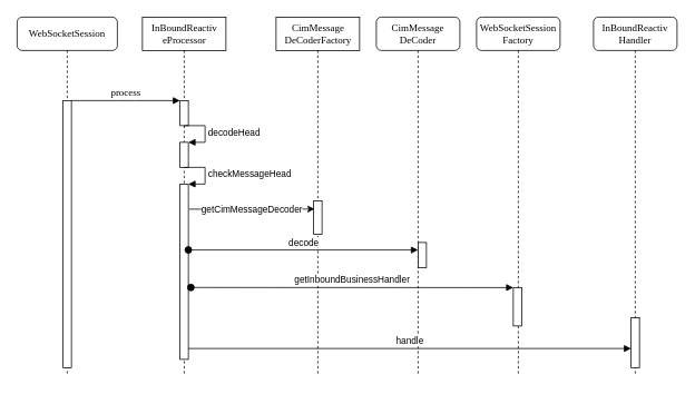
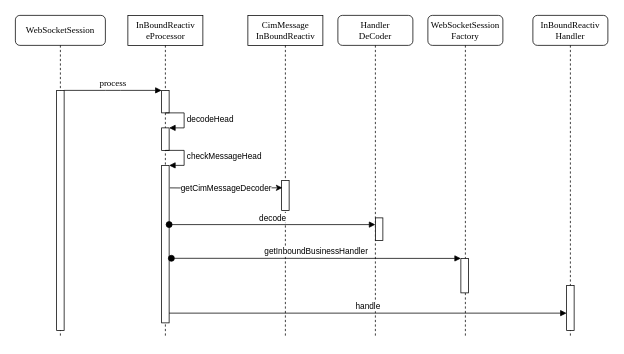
  <mxCell id="0" />
  <mxCell id="1" parent="0" />
  <mxCell id="2" value="InBoundReactiv&lt;br&gt;eProcessor" style="html=1;points=[];perimeter=orthogonalPerimeter;shape=umlLifeline;participant=label;shadow=0;fontFamily=Verdana;fontSize=12;fontColor=#000000;align=center;strokeColor=#000000;strokeWidth=1;fillColor=#ffffff;recursiveResize=0;container=1;collapsible=0;" parent="1" vertex="1"><mxGeometry x="170" y="20" width="100" height="430" as="geometry" /></mxCell>
  <mxCell id="3" value="" style="html=1;points=[];perimeter=orthogonalPerimeter;" vertex="1" parent="2"><mxGeometry x="45" y="200" width="10" height="210" as="geometry" /></mxCell>
  <mxCell id="4" value="" style="html=1;points=[];perimeter=orthogonalPerimeter;rounded=0;shadow=0;comic=0;labelBackgroundColor=none;strokeWidth=1;fontFamily=Verdana;fontSize=12;align=center;" parent="2" vertex="1"><mxGeometry x="45" y="100" width="10" height="30" as="geometry" /></mxCell>
  <mxCell id="5" value="" style="html=1;points=[];perimeter=orthogonalPerimeter;" vertex="1" parent="2"><mxGeometry x="45" y="150" width="10" height="30" as="geometry" /></mxCell>
  <mxCell id="6" value="decodeHead" style="edgeStyle=orthogonalEdgeStyle;html=1;align=left;spacingLeft=2;endArrow=block;rounded=0;entryX=1;entryY=0;" edge="1" target="5" parent="2"><mxGeometry relative="1" as="geometry"><mxPoint x="50" y="130" as="sourcePoint" /><Array as="points"><mxPoint x="75" y="130" /></Array></mxGeometry></mxCell>
  <mxCell id="7" value="checkMessageHead" style="edgeStyle=orthogonalEdgeStyle;html=1;align=left;spacingLeft=2;endArrow=block;rounded=0;entryX=1;entryY=0;" edge="1" target="3" parent="2"><mxGeometry relative="1" as="geometry"><mxPoint x="50" y="180" as="sourcePoint" /><Array as="points"><mxPoint x="75" y="180" /></Array></mxGeometry></mxCell>
- <mxCell id="8" value="CimMessage&lt;br&gt;DeCoder" style="shape=umlLifeline;perimeter=lifelinePerimeter;whiteSpace=wrap;html=1;container=1;collapsible=0;recursiveResize=0;outlineConnect=0;rounded=1;shadow=0;comic=0;labelBackgroundColor=none;strokeWidth=1;fontFamily=Verdana;fontSize=12;align=center;" parent="1" vertex="1"><mxGeometry x="450" y="20" width="100" height="430" as="geometry" /></mxCell>
+ <mxCell id="8" value="Handler&lt;br&gt;DeCoder" style="shape=umlLifeline;perimeter=lifelinePerimeter;whiteSpace=wrap;html=1;container=1;collapsible=0;recursiveResize=0;outlineConnect=0;rounded=1;shadow=0;comic=0;labelBackgroundColor=none;strokeWidth=1;fontFamily=Verdana;fontSize=12;align=center;" parent="1" vertex="1"><mxGeometry x="450" y="20" width="100" height="430" as="geometry" /></mxCell>
  <mxCell id="9" value="" style="html=1;points=[];perimeter=orthogonalPerimeter;" vertex="1" parent="8"><mxGeometry x="50" y="270" width="10" height="30" as="geometry" /></mxCell>
  <mxCell id="10" value="InBoundReactiv&lt;br&gt;Handler" style="shape=umlLifeline;perimeter=lifelinePerimeter;whiteSpace=wrap;html=1;container=1;collapsible=0;recursiveResize=0;outlineConnect=0;rounded=1;shadow=0;comic=0;labelBackgroundColor=none;strokeWidth=1;fontFamily=Verdana;fontSize=12;align=center;" parent="1" vertex="1"><mxGeometry x="710" y="20" width="100" height="430" as="geometry" /></mxCell>
  <mxCell id="11" value="" style="html=1;points=[];perimeter=orthogonalPerimeter;" parent="10" vertex="1"><mxGeometry x="45" y="360" width="10" height="60" as="geometry" /></mxCell>
  <mxCell id="12" value="WebSocketSession" style="shape=umlLifeline;perimeter=lifelinePerimeter;whiteSpace=wrap;html=1;container=1;collapsible=0;recursiveResize=0;outlineConnect=0;rounded=1;shadow=0;comic=0;labelBackgroundColor=none;strokeWidth=1;fontFamily=Verdana;fontSize=12;align=center;" parent="1" vertex="1"><mxGeometry x="20" y="20" width="120" height="430" as="geometry" /></mxCell>
  <mxCell id="13" value="" style="html=1;points=[];perimeter=orthogonalPerimeter;rounded=0;shadow=0;comic=0;labelBackgroundColor=none;strokeWidth=1;fontFamily=Verdana;fontSize=12;align=center;" parent="12" vertex="1"><mxGeometry x="55" y="100" width="10" height="320" as="geometry" /></mxCell>
  <mxCell id="14" value="process" style="html=1;verticalAlign=bottom;endArrow=block;entryX=0;entryY=0;labelBackgroundColor=none;fontFamily=Verdana;fontSize=12;edgeStyle=elbowEdgeStyle;elbow=vertical;" parent="1" source="13" target="4" edge="1"><mxGeometry relative="1" as="geometry"><mxPoint x="240" y="130" as="sourcePoint" /></mxGeometry></mxCell>
  <mxCell id="15" value="handle" style="html=1;verticalAlign=bottom;endArrow=block;entryX=0;entryY=0.617;entryDx=0;entryDy=0;entryPerimeter=0;" edge="1" parent="1" source="3" target="11"><mxGeometry width="80" relative="1" as="geometry"><mxPoint x="317" y="419" as="sourcePoint" /><mxPoint x="511" y="420" as="targetPoint" /></mxGeometry></mxCell>
- <mxCell id="16" value="CimMessage&lt;br&gt;DeCoderFactory" style="html=1;points=[];perimeter=orthogonalPerimeter;shape=umlLifeline;participant=label;shadow=0;fontFamily=Verdana;fontSize=12;fontColor=#000000;align=center;strokeColor=#000000;strokeWidth=1;fillColor=#ffffff;recursiveResize=0;container=1;collapsible=0;" vertex="1" parent="1"><mxGeometry x="330" y="20" width="100" height="430" as="geometry" /></mxCell>
+ <mxCell id="16" value="CimMessage&lt;br&gt;InBoundReactiv" style="html=1;points=[];perimeter=orthogonalPerimeter;shape=umlLifeline;participant=label;shadow=0;fontFamily=Verdana;fontSize=12;fontColor=#000000;align=center;strokeColor=#000000;strokeWidth=1;fillColor=#ffffff;recursiveResize=0;container=1;collapsible=0;" vertex="1" parent="1"><mxGeometry x="330" y="20" width="100" height="430" as="geometry" /></mxCell>
  <mxCell id="17" value="" style="html=1;points=[];perimeter=orthogonalPerimeter;" vertex="1" parent="16"><mxGeometry x="45" y="220" width="10" height="40" as="geometry" /></mxCell>
  <mxCell id="18" value="getCimMessageDecoder" style="edgeStyle=orthogonalEdgeStyle;rounded=0;orthogonalLoop=1;jettySize=auto;html=1;entryX=0.1;entryY=0.246;entryDx=0;entryDy=0;entryPerimeter=0;" edge="1" parent="1" target="17"><mxGeometry relative="1" as="geometry"><mxPoint x="226" y="250" as="sourcePoint" /><mxPoint x="360" y="257" as="targetPoint" /></mxGeometry></mxCell>
  <mxCell id="19" value="decode" style="html=1;verticalAlign=bottom;startArrow=oval;endArrow=block;startSize=8;exitX=1;exitY=0.376;exitDx=0;exitDy=0;exitPerimeter=0;" edge="1" target="9" parent="1" source="3"><mxGeometry relative="1" as="geometry"><mxPoint x="440" y="290" as="sourcePoint" /></mxGeometry></mxCell>
  <mxCell id="20" value="WebSocketSession&lt;br&gt;Factory" style="shape=umlLifeline;perimeter=lifelinePerimeter;whiteSpace=wrap;html=1;container=1;collapsible=0;recursiveResize=0;outlineConnect=0;rounded=1;shadow=0;comic=0;labelBackgroundColor=none;strokeWidth=1;fontFamily=Verdana;fontSize=12;align=center;" vertex="1" parent="1"><mxGeometry x="570" y="20" width="100" height="430" as="geometry" /></mxCell>
  <mxCell id="21" value="" style="html=1;points=[];perimeter=orthogonalPerimeter;" vertex="1" parent="20"><mxGeometry x="44" y="324.06" width="10" height="45.94" as="geometry" /></mxCell>
  <mxCell id="22" value="getInboundBusinessHandler" style="html=1;verticalAlign=bottom;startArrow=oval;endArrow=block;startSize=8;exitX=1.3;exitY=0.59;exitDx=0;exitDy=0;exitPerimeter=0;" edge="1" target="21" parent="1" source="3"><mxGeometry relative="1" as="geometry"><mxPoint x="520" y="344" as="sourcePoint" /></mxGeometry></mxCell>
